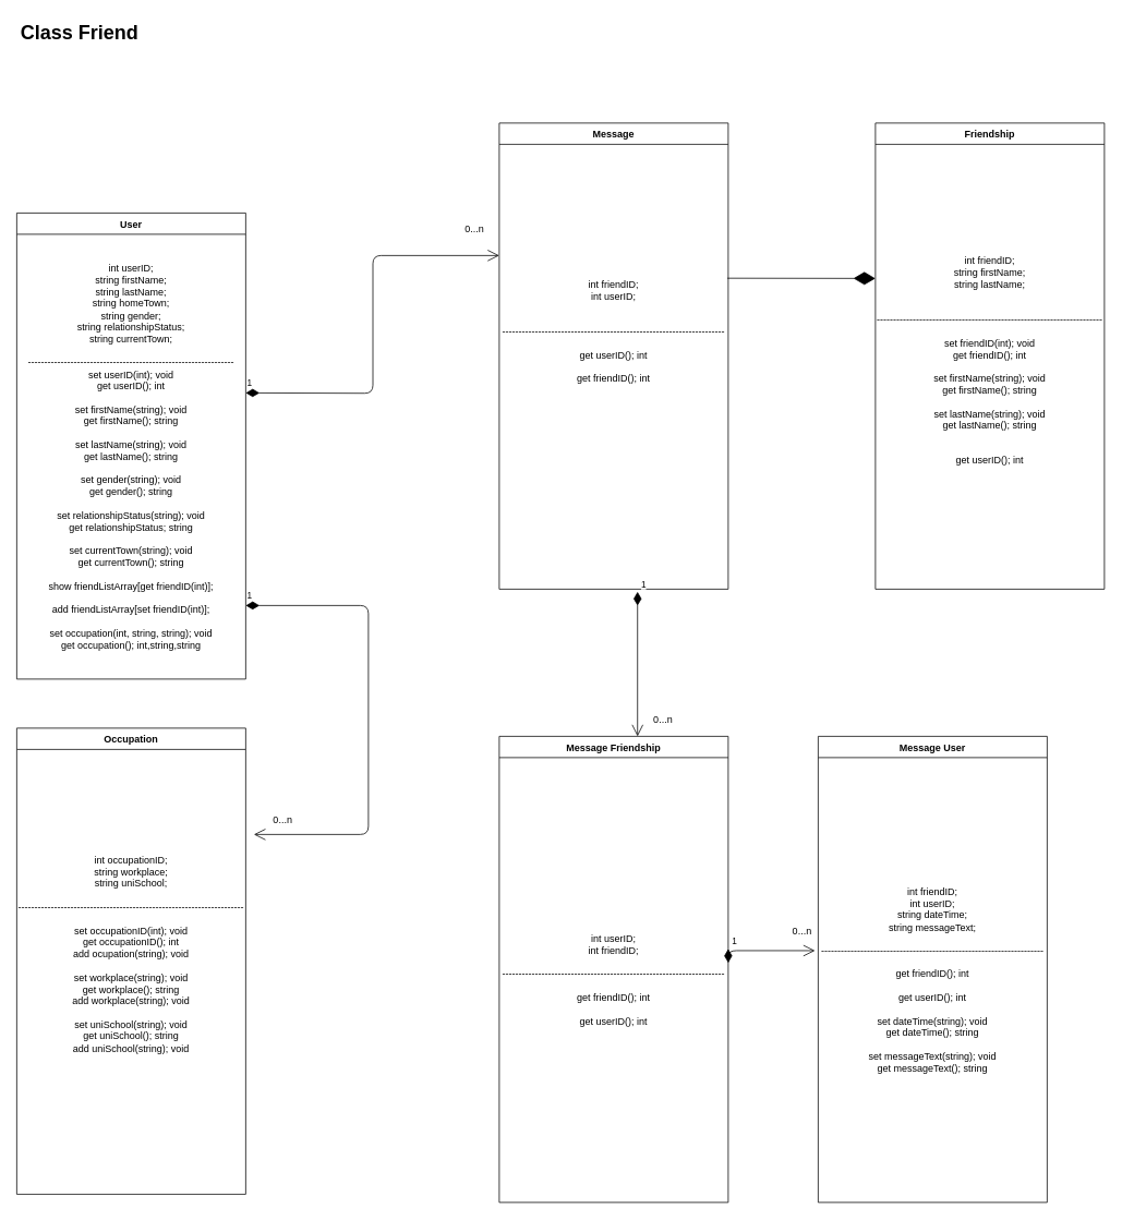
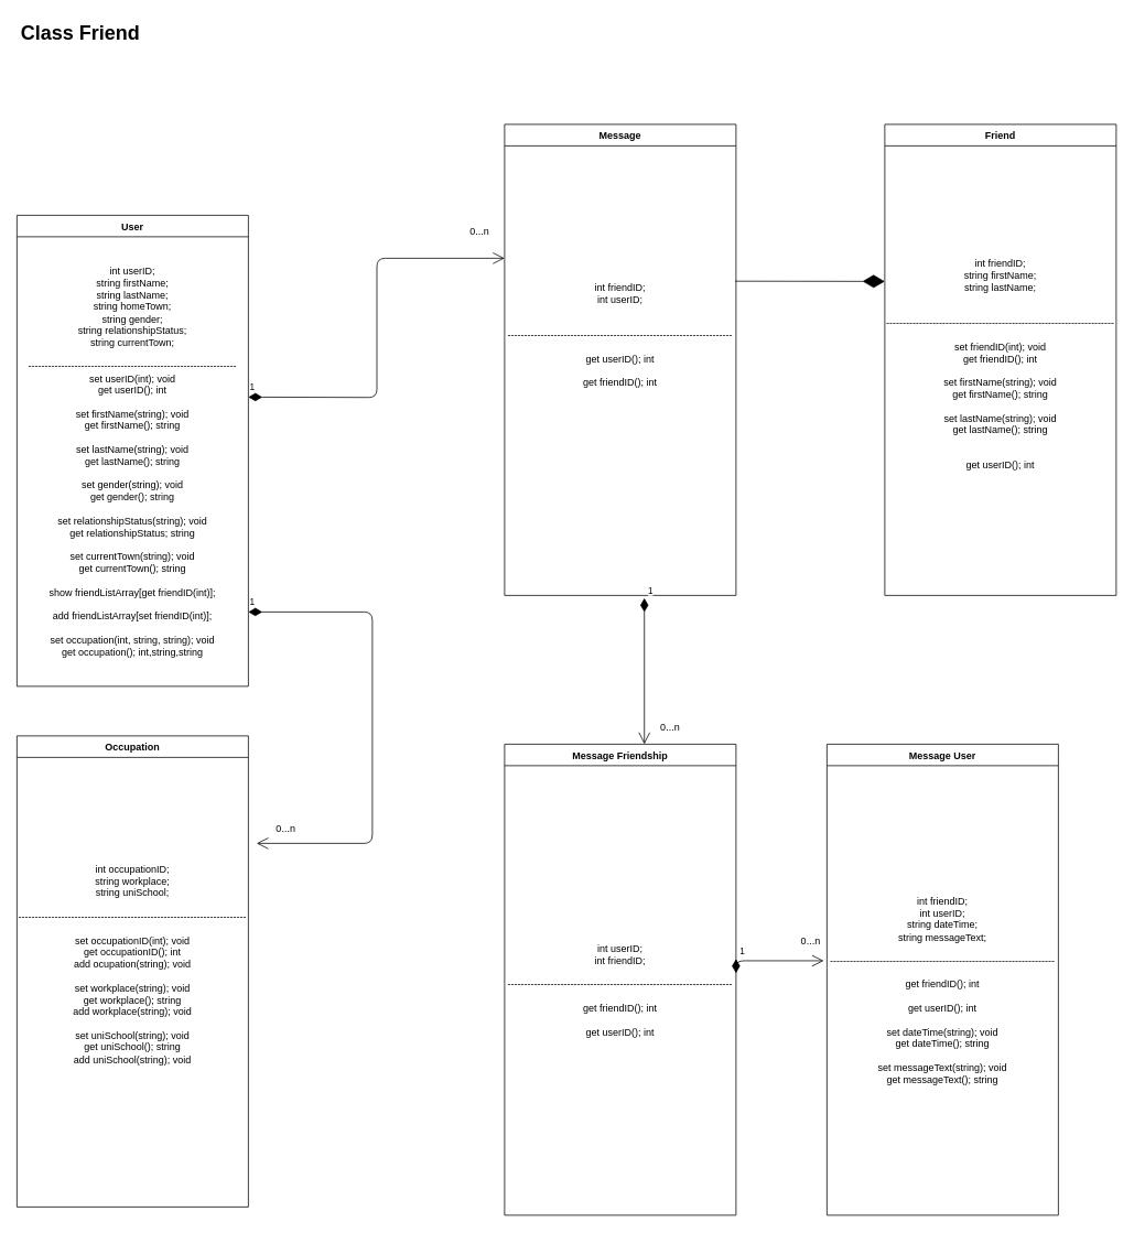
  <mxCell id="0" />
  <mxCell id="1" parent="0" />
  <mxCell id="2" value="User" style="swimlane;fontStyle=1;childLayout=stackLayout;horizontal=1;startSize=26;horizontalStack=0;resizeParent=1;resizeLast=0;collapsible=1;marginBottom=0;rounded=0;shadow=0;strokeWidth=1;" parent="1" vertex="1"><mxGeometry x="20" y="260" width="280" height="570" as="geometry"><mxRectangle x="80" y="280" width="160" height="26" as="alternateBounds" /></mxGeometry></mxCell>
  <mxCell id="3" value="int userID;&lt;br&gt;string firstName;&lt;br&gt;string lastName;&lt;br&gt;string homeTown;&lt;br&gt;string gender;&lt;br&gt;string relationshipStatus;&lt;br&gt;string currentTown;&lt;br&gt;&lt;br&gt;---------------------------------------------------------------&lt;br&gt;set userID(int); void&lt;br&gt;get userID(); int&lt;br&gt;&lt;br&gt;set firstName(string); void&lt;br&gt;get firstName(); string&lt;br&gt;&lt;br&gt;set lastName(string); void&lt;br&gt;get lastName(); string&lt;br&gt;&lt;br&gt;set gender(string); void&lt;br&gt;get gender(); string&lt;br&gt;&lt;br&gt;set relationshipStatus(string); void&lt;br&gt;get relationshipStatus; string&lt;br&gt;&lt;br&gt;set currentTown(string); void&lt;br&gt;get currentTown(); string&lt;br&gt;&lt;br&gt;show friendListArray[get friendID(int)];&lt;br&gt;&lt;br&gt;add friendListArray[set friendID(int)];&lt;br&gt;&lt;br&gt;set occupation(int, string, string); void&lt;br&gt;get occupation(); int,string,string" style="text;html=1;strokeColor=none;fillColor=none;align=center;verticalAlign=middle;whiteSpace=wrap;rounded=0;" parent="2" vertex="1"><mxGeometry y="26" width="280" height="544" as="geometry" /></mxCell>
  <mxCell id="4" value="&lt;h1&gt;Class Friend&lt;/h1&gt;" style="text;html=1;strokeColor=none;fillColor=none;spacing=5;spacingTop=-20;whiteSpace=wrap;overflow=hidden;rounded=0;" parent="1" vertex="1"><mxGeometry x="20" y="20" width="190" height="120" as="geometry" /></mxCell>
- <mxCell id="5" value="Friendship" style="swimlane;fontStyle=1;childLayout=stackLayout;horizontal=1;startSize=26;horizontalStack=0;resizeParent=1;resizeLast=0;collapsible=1;marginBottom=0;rounded=0;shadow=0;strokeWidth=1;" parent="1" vertex="1"><mxGeometry x="1070" y="150" width="280" height="570" as="geometry"><mxRectangle x="20" y="80" width="160" height="26" as="alternateBounds" /></mxGeometry></mxCell>
+ <mxCell id="5" value="Friend" style="swimlane;fontStyle=1;childLayout=stackLayout;horizontal=1;startSize=26;horizontalStack=0;resizeParent=1;resizeLast=0;collapsible=1;marginBottom=0;rounded=0;shadow=0;strokeWidth=1;" parent="1" vertex="1"><mxGeometry x="1070" y="150" width="280" height="570" as="geometry"><mxRectangle x="20" y="80" width="160" height="26" as="alternateBounds" /></mxGeometry></mxCell>
  <mxCell id="6" value="int friendID;&lt;br&gt;string firstName;&lt;br&gt;string lastName;&lt;br&gt;&lt;br&gt;&lt;br&gt;---------------------------------------------------------------------&lt;br&gt;&lt;br&gt;set friendID(int); void&lt;br&gt;get friendID(); int&lt;br&gt;&lt;br&gt;set firstName(string); void&lt;br&gt;get firstName(); string&lt;br&gt;&lt;br&gt;set lastName(string); void&lt;br&gt;get lastName(); string&lt;br&gt;&lt;br&gt;&lt;br&gt;get userID(); int&lt;br&gt;&lt;br&gt;" style="text;html=1;strokeColor=none;fillColor=none;align=center;verticalAlign=middle;whiteSpace=wrap;rounded=0;" parent="5" vertex="1"><mxGeometry y="26" width="280" height="544" as="geometry" /></mxCell>
  <mxCell id="7" value="Message" style="swimlane;fontStyle=1;childLayout=stackLayout;horizontal=1;startSize=26;horizontalStack=0;resizeParent=1;resizeLast=0;collapsible=1;marginBottom=0;rounded=0;shadow=0;strokeWidth=1;" parent="1" vertex="1"><mxGeometry x="610" y="150" width="280" height="570" as="geometry"><mxRectangle x="20" y="80" width="160" height="26" as="alternateBounds" /></mxGeometry></mxCell>
  <mxCell id="8" value="int friendID;&lt;br&gt;int userID;&lt;br&gt;&lt;br&gt;&lt;br&gt;--------------------------------------------------------------------&lt;br&gt;&lt;br&gt;get userID(); int&lt;br&gt;&lt;br&gt;get friendID(); int&lt;br&gt;&lt;br&gt;&lt;br&gt;&lt;br&gt;&lt;br&gt;&lt;br&gt;&lt;br&gt;" style="text;html=1;strokeColor=none;fillColor=none;align=center;verticalAlign=middle;whiteSpace=wrap;rounded=0;" parent="7" vertex="1"><mxGeometry y="26" width="280" height="544" as="geometry" /></mxCell>
  <mxCell id="9" value="Occupation" style="swimlane;fontStyle=1;childLayout=stackLayout;horizontal=1;startSize=26;horizontalStack=0;resizeParent=1;resizeLast=0;collapsible=1;marginBottom=0;rounded=0;shadow=0;strokeWidth=1;" parent="1" vertex="1"><mxGeometry x="20" y="890" width="280" height="570" as="geometry"><mxRectangle x="20" y="80" width="160" height="26" as="alternateBounds" /></mxGeometry></mxCell>
  <mxCell id="10" value="int occupationID;&lt;br&gt;string workplace;&lt;br&gt;string uniSchool;&lt;br&gt;&lt;br&gt;---------------------------------------------------------------------&lt;br&gt;&lt;br&gt;set occupationID(int); void&lt;br&gt;get occupationID(); int&lt;br&gt;add ocupation(string); void&lt;br&gt;&lt;br&gt;set workplace(string); void&lt;br&gt;get workplace(); string&lt;br&gt;add workplace(string); void&lt;br&gt;&lt;br&gt;set uniSchool(string); void&lt;br&gt;get uniSchool(); string&lt;br&gt;add uniSchool(string); void&lt;br&gt;&lt;br&gt;&lt;br&gt;&lt;br&gt;" style="text;html=1;strokeColor=none;fillColor=none;align=center;verticalAlign=middle;whiteSpace=wrap;rounded=0;" parent="9" vertex="1"><mxGeometry y="26" width="280" height="544" as="geometry" /></mxCell>
  <mxCell id="11" value="Message Friendship" style="swimlane;fontStyle=1;childLayout=stackLayout;horizontal=1;startSize=26;horizontalStack=0;resizeParent=1;resizeLast=0;collapsible=1;marginBottom=0;rounded=0;shadow=0;strokeWidth=1;" parent="1" vertex="1"><mxGeometry x="610" y="900" width="280" height="570" as="geometry"><mxRectangle x="20" y="80" width="160" height="26" as="alternateBounds" /></mxGeometry></mxCell>
  <mxCell id="12" value="int userID;&lt;br&gt;int friendID;&lt;br&gt;&lt;br&gt;--------------------------------------------------------------------&lt;br&gt;&lt;br&gt;get friendID(); int&lt;br&gt;&lt;br&gt;get userID(); int" style="text;html=1;strokeColor=none;fillColor=none;align=center;verticalAlign=middle;whiteSpace=wrap;rounded=0;" parent="11" vertex="1"><mxGeometry y="26" width="280" height="544" as="geometry" /></mxCell>
  <mxCell id="13" value="Message User" style="swimlane;fontStyle=1;childLayout=stackLayout;horizontal=1;startSize=26;horizontalStack=0;resizeParent=1;resizeLast=0;collapsible=1;marginBottom=0;rounded=0;shadow=0;strokeWidth=1;" parent="1" vertex="1"><mxGeometry x="1000" y="900" width="280" height="570" as="geometry"><mxRectangle x="20" y="80" width="160" height="26" as="alternateBounds" /></mxGeometry></mxCell>
  <mxCell id="14" value="1" style="endArrow=open;html=1;endSize=12;startArrow=diamondThin;startSize=14;startFill=1;edgeStyle=orthogonalEdgeStyle;align=left;verticalAlign=bottom;entryX=-0.014;entryY=0.434;entryDx=0;entryDy=0;entryPerimeter=0;" parent="13" target="15" edge="1"><mxGeometry x="-1" y="3" relative="1" as="geometry"><mxPoint x="-110" y="260" as="sourcePoint" /><mxPoint x="50" y="260" as="targetPoint" /><Array as="points"><mxPoint x="-110" y="262" /></Array></mxGeometry></mxCell>
  <mxCell id="15" value="int friendID;&lt;br&gt;int userID;&lt;br&gt;string dateTime;&lt;br&gt;string messageText;&lt;br&gt;&lt;br&gt;--------------------------------------------------------------------&lt;br&gt;&lt;br&gt;get friendID(); int&lt;br&gt;&lt;br&gt;get userID(); int&lt;br&gt;&lt;br&gt;set dateTime(string); void&lt;br&gt;get dateTime(); string&lt;br&gt;&lt;br&gt;set messageText(string); void&lt;br&gt;get messageText(); string" style="text;html=1;strokeColor=none;fillColor=none;align=center;verticalAlign=middle;whiteSpace=wrap;rounded=0;" parent="13" vertex="1"><mxGeometry y="26" width="280" height="544" as="geometry" /></mxCell>
  <mxCell id="16" value="1" style="endArrow=open;html=1;endSize=12;startArrow=diamondThin;startSize=14;startFill=1;edgeStyle=orthogonalEdgeStyle;align=left;verticalAlign=bottom;entryX=0;entryY=0.25;entryDx=0;entryDy=0;" parent="1" target="8" edge="1"><mxGeometry x="-1" y="3" relative="1" as="geometry"><mxPoint x="300" y="480" as="sourcePoint" /><mxPoint x="480" y="310" as="targetPoint" /></mxGeometry></mxCell>
  <mxCell id="17" value="1" style="endArrow=open;html=1;endSize=12;startArrow=diamondThin;startSize=14;startFill=1;edgeStyle=orthogonalEdgeStyle;align=left;verticalAlign=bottom;" parent="1" edge="1"><mxGeometry x="-1" y="3" relative="1" as="geometry"><mxPoint x="300" y="740" as="sourcePoint" /><mxPoint x="310" y="1020" as="targetPoint" /><Array as="points"><mxPoint x="450" y="740" /></Array></mxGeometry></mxCell>
  <mxCell id="18" value="1" style="endArrow=open;html=1;endSize=12;startArrow=diamondThin;startSize=14;startFill=1;edgeStyle=orthogonalEdgeStyle;align=left;verticalAlign=bottom;exitX=0.604;exitY=1.006;exitDx=0;exitDy=0;exitPerimeter=0;entryX=0.604;entryY=0;entryDx=0;entryDy=0;entryPerimeter=0;" parent="1" source="8" target="11" edge="1"><mxGeometry x="-1" y="3" relative="1" as="geometry"><mxPoint x="780" y="790" as="sourcePoint" /><mxPoint x="940" y="790" as="targetPoint" /></mxGeometry></mxCell>
  <mxCell id="19" value="" style="endArrow=diamondThin;endFill=1;endSize=24;html=1;exitX=0.996;exitY=0.301;exitDx=0;exitDy=0;exitPerimeter=0;" parent="1" source="8" edge="1"><mxGeometry width="160" relative="1" as="geometry"><mxPoint x="900" y="340" as="sourcePoint" /><mxPoint x="1070" y="340" as="targetPoint" /></mxGeometry></mxCell>
  <mxCell id="20" value="0...n" style="text;html=1;strokeColor=none;fillColor=none;align=center;verticalAlign=middle;whiteSpace=wrap;rounded=0;" parent="1" vertex="1"><mxGeometry x="560" y="270" width="40" height="20" as="geometry" /></mxCell>
  <mxCell id="21" value="&lt;span style=&quot;white-space: normal&quot;&gt;0...n&lt;/span&gt;" style="text;html=1;align=center;verticalAlign=middle;resizable=0;points=[];autosize=1;" parent="1" vertex="1"><mxGeometry x="325" y="992" width="40" height="20" as="geometry" /></mxCell>
  <mxCell id="22" value="&lt;span style=&quot;white-space: normal&quot;&gt;0...n&lt;/span&gt;" style="text;html=1;align=center;verticalAlign=middle;resizable=0;points=[];autosize=1;" parent="1" vertex="1"><mxGeometry x="790" y="870" width="40" height="20" as="geometry" /></mxCell>
  <mxCell id="23" value="&lt;span style=&quot;white-space: normal&quot;&gt;0...n&lt;/span&gt;" style="text;html=1;align=center;verticalAlign=middle;resizable=0;points=[];autosize=1;" parent="1" vertex="1"><mxGeometry x="960" y="1129" width="40" height="20" as="geometry" /></mxCell>
